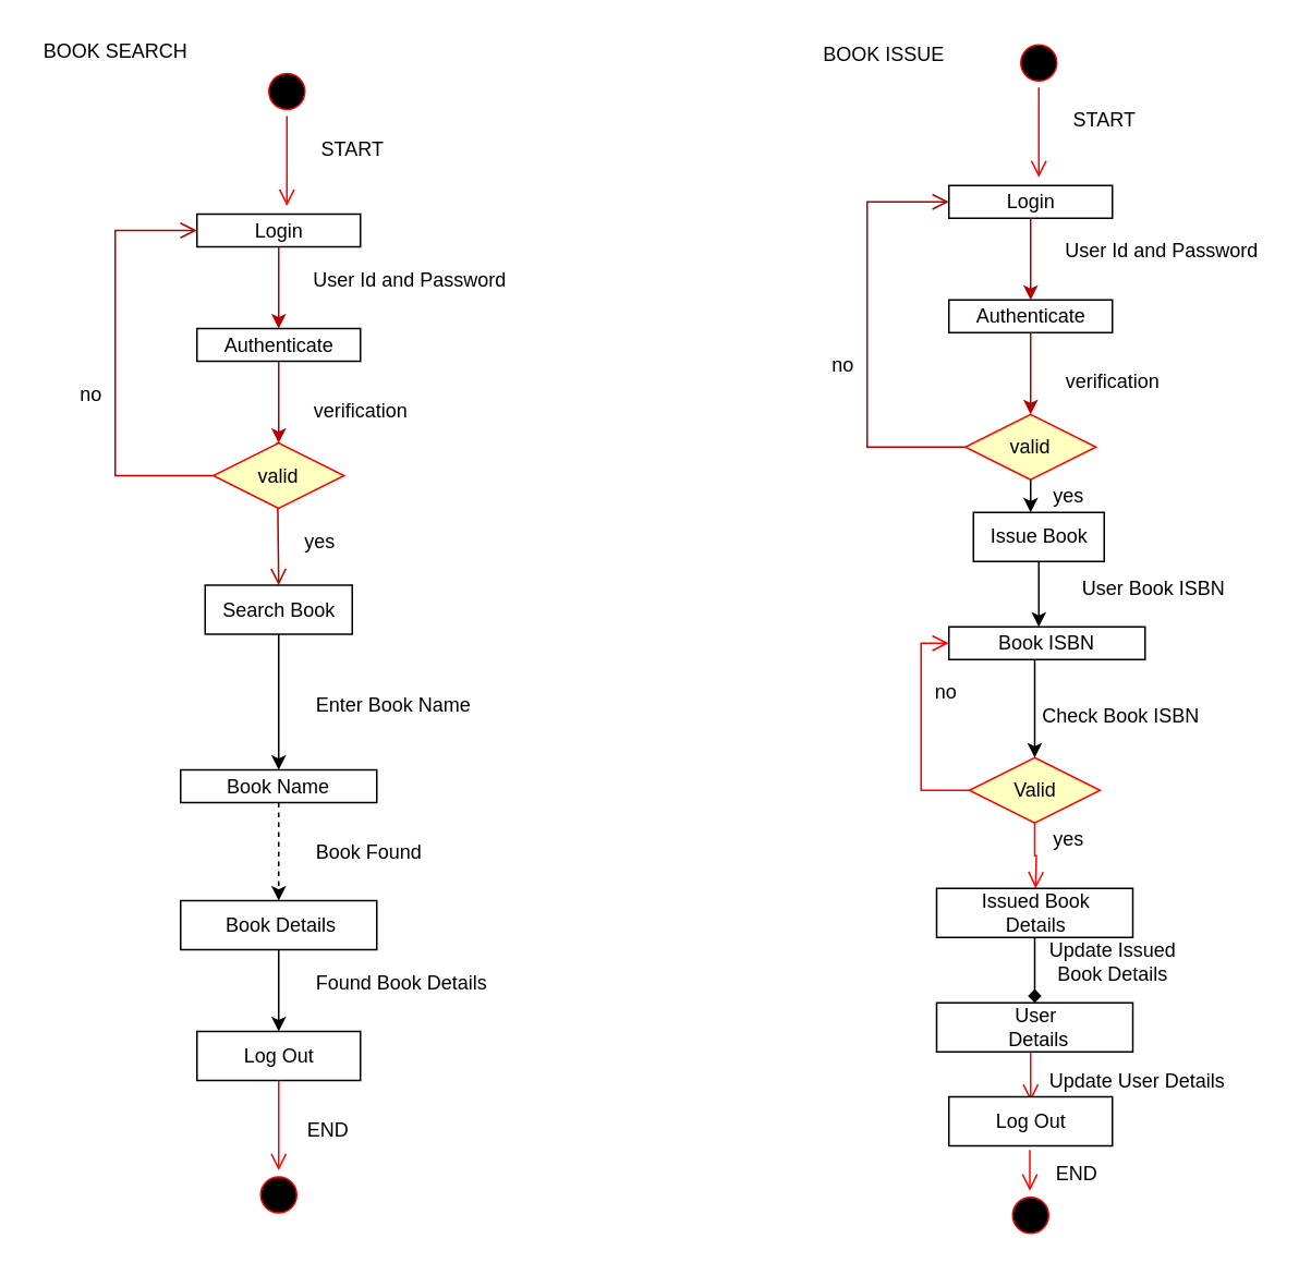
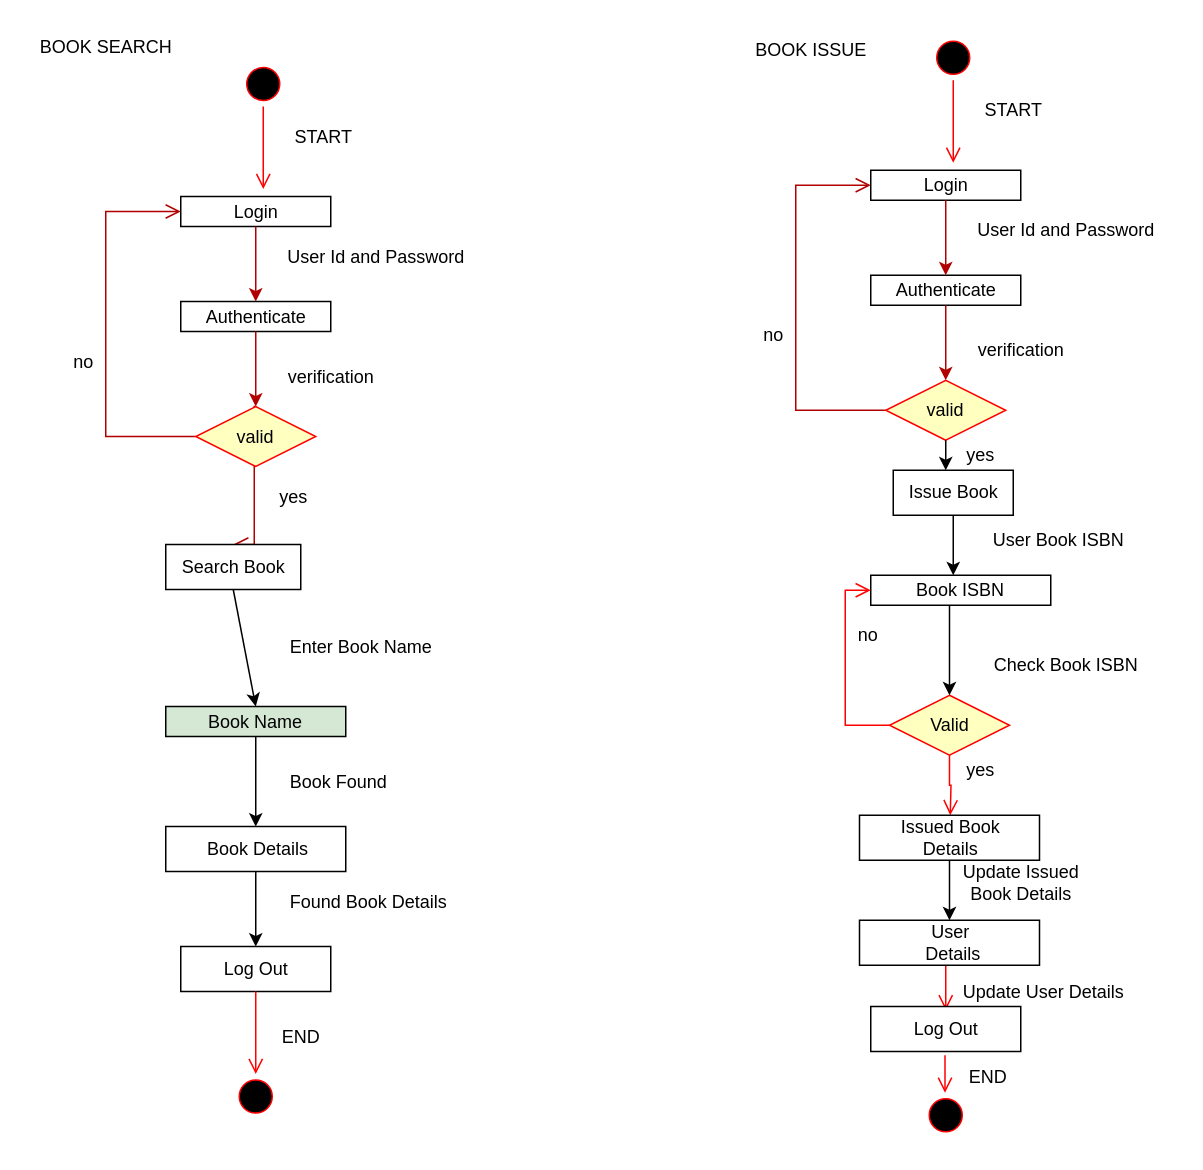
  <mxCell id="0" />
  <mxCell id="1" parent="0" />
  <mxCell id="2" value="" style="ellipse;html=1;shape=startState;fillColor=#000000;strokeColor=#ff0000;" parent="1" vertex="1"><mxGeometry x="620" y="23" width="30" height="30" as="geometry" /></mxCell>
  <mxCell id="3" value="Login" style="html=1;dashed=0;whitespace=wrap;" parent="1" vertex="1"><mxGeometry x="580" y="113" width="100" height="20" as="geometry" /></mxCell>
  <mxCell id="4" value="Authenticate" style="html=1;dashed=0;whitespace=wrap;" parent="1" vertex="1"><mxGeometry x="580" y="183" width="100" height="20" as="geometry" /></mxCell>
  <mxCell id="5" value="" style="endArrow=classic;html=1;rounded=0;exitX=0.5;exitY=1;exitDx=0;exitDy=0;fillColor=#e51400;strokeColor=#B20000;" parent="1" source="3" target="4" edge="1"><mxGeometry width="50" height="50" relative="1" as="geometry"><mxPoint x="800" y="203" as="sourcePoint" /><mxPoint x="850" y="153" as="targetPoint" /></mxGeometry></mxCell>
  <mxCell id="6" value="" style="edgeStyle=orthogonalEdgeStyle;html=1;align=left;verticalAlign=bottom;endArrow=open;endSize=8;strokeColor=#B20000;rounded=0;entryX=0;entryY=0.5;entryDx=0;entryDy=0;fillColor=#e51400;" parent="1" source="11" target="3" edge="1"><mxGeometry x="-1" relative="1" as="geometry"><mxPoint x="530" y="133" as="targetPoint" /><Array as="points"><mxPoint x="530" y="273" /><mxPoint x="530" y="123" /></Array></mxGeometry></mxCell>
  <mxCell id="7" value="" style="endArrow=classic;html=1;rounded=0;exitX=0.5;exitY=1;exitDx=0;exitDy=0;entryX=0.5;entryY=0;entryDx=0;entryDy=0;fillColor=#e51400;strokeColor=#B20000;" parent="1" source="4" target="11" edge="1"><mxGeometry width="50" height="50" relative="1" as="geometry"><mxPoint x="800" y="203" as="sourcePoint" /><mxPoint x="850" y="153" as="targetPoint" /></mxGeometry></mxCell>
  <mxCell id="8" value="no&lt;br&gt;" style="text;html=1;align=center;verticalAlign=middle;resizable=0;points=[];autosize=1;strokeColor=none;fillColor=none;" parent="1" vertex="1"><mxGeometry x="500" y="213" width="30" height="20" as="geometry" /></mxCell>
  <mxCell id="9" value="" style="edgeStyle=orthogonalEdgeStyle;html=1;verticalAlign=bottom;endArrow=open;endSize=8;strokeColor=#ff0000;rounded=0;" parent="1" edge="1"><mxGeometry relative="1" as="geometry"><mxPoint x="635" y="108" as="targetPoint" /><Array as="points"><mxPoint x="635" y="98" /></Array><mxPoint x="635" y="53" as="sourcePoint" /></mxGeometry></mxCell>
  <mxCell id="10" value="START" style="text;html=1;align=center;verticalAlign=middle;resizable=0;points=[];autosize=1;strokeColor=none;fillColor=none;" parent="1" vertex="1"><mxGeometry x="645" y="63" width="60" height="20" as="geometry" /></mxCell>
  <mxCell id="11" value="valid" style="rhombus;whiteSpace=wrap;html=1;fillColor=#ffffc0;strokeColor=#ff0000;direction=east;flipV=1;flipH=1;" parent="1" vertex="1"><mxGeometry x="590" y="253" width="80" height="40" as="geometry" /></mxCell>
  <mxCell id="12" value="" style="edgeStyle=orthogonalEdgeStyle;html=1;verticalAlign=bottom;endArrow=none;endSize=8;strokeColor=#B20000;rounded=0;exitX=0.045;exitY=0.3;exitDx=0;exitDy=0;exitPerimeter=0;entryX=0.5;entryY=0;entryDx=0;entryDy=0;fillColor=#e51400;" parent="1" target="11" edge="1"><mxGeometry relative="1" as="geometry"><mxPoint x="630" y="340" as="targetPoint" /><mxPoint x="630.975" y="253" as="sourcePoint" /><Array as="points" /></mxGeometry></mxCell>
  <mxCell id="13" value="User Id and Password" style="text;html=1;align=center;verticalAlign=middle;resizable=0;points=[];autosize=1;strokeColor=none;fillColor=none;" parent="1" vertex="1"><mxGeometry x="640" y="143" width="140" height="20" as="geometry" /></mxCell>
  <mxCell id="14" value="verification&lt;br&gt;" style="text;html=1;align=center;verticalAlign=middle;resizable=0;points=[];autosize=1;strokeColor=none;fillColor=none;" parent="1" vertex="1"><mxGeometry x="640" y="223" width="80" height="20" as="geometry" /></mxCell>
  <mxCell id="15" value="" style="edgeStyle=orthogonalEdgeStyle;html=1;verticalAlign=bottom;endArrow=open;endSize=8;strokeColor=#ff0000;rounded=0;exitX=0.5;exitY=1;exitDx=0;exitDy=0;" parent="1" edge="1"><mxGeometry relative="1" as="geometry"><mxPoint x="630" y="643" as="sourcePoint" /><mxPoint x="630" y="673" as="targetPoint" /></mxGeometry></mxCell>
  <mxCell id="16" value="Issue Book" style="html=1;dashed=0;whitespace=wrap;" parent="1" vertex="1"><mxGeometry x="595" y="313" width="80" height="30" as="geometry" /></mxCell>
  <mxCell id="17" value="Book ISBN" style="rounded=0;whiteSpace=wrap;html=1;" parent="1" vertex="1"><mxGeometry x="580" y="383" width="120" height="20" as="geometry" /></mxCell>
  <mxCell id="18" value="Valid" style="rhombus;whiteSpace=wrap;html=1;fillColor=#ffffc0;strokeColor=#ff0000;" parent="1" vertex="1"><mxGeometry x="592.5" y="463" width="80" height="40" as="geometry" /></mxCell>
  <mxCell id="19" value="" style="edgeStyle=orthogonalEdgeStyle;html=1;align=left;verticalAlign=bottom;endArrow=open;endSize=8;strokeColor=#ff0000;rounded=0;entryX=0;entryY=0.5;entryDx=0;entryDy=0;" parent="1" source="18" target="17" edge="1"><mxGeometry x="-1" relative="1" as="geometry"><mxPoint x="562.5" y="393" as="targetPoint" /><Array as="points"><mxPoint x="563" y="483" /><mxPoint x="563" y="393" /></Array></mxGeometry></mxCell>
  <mxCell id="20" value="" style="edgeStyle=orthogonalEdgeStyle;html=1;align=left;verticalAlign=top;endArrow=open;endSize=8;strokeColor=#ff0000;rounded=0;" parent="1" source="18" edge="1"><mxGeometry x="-1" relative="1" as="geometry"><mxPoint x="633" y="543" as="targetPoint" /></mxGeometry></mxCell>
  <mxCell id="21" value="no" style="text;html=1;align=center;verticalAlign=middle;resizable=0;points=[];autosize=1;strokeColor=none;fillColor=none;" parent="1" vertex="1"><mxGeometry x="562.5" y="413" width="30" height="20" as="geometry" /></mxCell>
  <mxCell id="22" value="&amp;nbsp;Issued Book&amp;nbsp;&lt;br&gt;Details" style="html=1;dashed=0;whitespace=wrap;" parent="1" vertex="1"><mxGeometry x="572.5" y="543" width="120" height="30" as="geometry" /></mxCell>
  <mxCell id="23" value="User&lt;br&gt;&amp;nbsp;Details" style="html=1;dashed=0;whitespace=wrap;" parent="1" vertex="1"><mxGeometry x="572.5" y="613" width="120" height="30" as="geometry" /></mxCell>
- <mxCell id="24" value="" style="endArrow=diamond;html=1;rounded=0;exitX=0.5;exitY=1;exitDx=0;exitDy=0;entryX=0.5;entryY=0;entryDx=0;entryDy=0;" parent="1" source="22" target="23" edge="1"><mxGeometry width="50" height="50" relative="1" as="geometry"><mxPoint x="682.5" y="393" as="sourcePoint" /><mxPoint x="732.5" y="343" as="targetPoint" /><Array as="points" /></mxGeometry></mxCell>
+ <mxCell id="24" value="" style="endArrow=classic;html=1;rounded=0;exitX=0.5;exitY=1;exitDx=0;exitDy=0;entryX=0.5;entryY=0;entryDx=0;entryDy=0;" parent="1" source="22" target="23" edge="1"><mxGeometry width="50" height="50" relative="1" as="geometry"><mxPoint x="682.5" y="393" as="sourcePoint" /><mxPoint x="732.5" y="343" as="targetPoint" /><Array as="points" /></mxGeometry></mxCell>
  <mxCell id="25" value="yes" style="text;html=1;align=center;verticalAlign=middle;resizable=0;points=[];autosize=1;strokeColor=none;fillColor=none;" parent="1" vertex="1"><mxGeometry x="637.5" y="503" width="30" height="20" as="geometry" /></mxCell>
  <mxCell id="26" value="" style="endArrow=classic;html=1;rounded=0;entryX=0.5;entryY=0;entryDx=0;entryDy=0;" parent="1" target="18" edge="1"><mxGeometry width="50" height="50" relative="1" as="geometry"><mxPoint x="632.5" y="403" as="sourcePoint" /><mxPoint x="632.5" y="423" as="targetPoint" /></mxGeometry></mxCell>
  <mxCell id="27" value="" style="endArrow=classic;html=1;rounded=0;exitX=0.5;exitY=1;exitDx=0;exitDy=0;" parent="1" source="16" edge="1"><mxGeometry width="50" height="50" relative="1" as="geometry"><mxPoint x="630" y="353" as="sourcePoint" /><mxPoint x="635" y="383" as="targetPoint" /></mxGeometry></mxCell>
  <mxCell id="28" value="" style="endArrow=classic;html=1;rounded=0;exitX=0.5;exitY=1;exitDx=0;exitDy=0;" parent="1" source="11" edge="1"><mxGeometry width="50" height="50" relative="1" as="geometry"><mxPoint x="420" y="363" as="sourcePoint" /><mxPoint x="630" y="313" as="targetPoint" /></mxGeometry></mxCell>
  <mxCell id="29" value="yes" style="text;html=1;align=center;verticalAlign=middle;resizable=0;points=[];autosize=1;strokeColor=none;fillColor=none;" parent="1" vertex="1"><mxGeometry x="637.5" y="293" width="30" height="20" as="geometry" /></mxCell>
  <mxCell id="30" value="User Book ISBN" style="text;html=1;align=center;verticalAlign=middle;resizable=0;points=[];autosize=1;strokeColor=none;fillColor=none;" parent="1" vertex="1"><mxGeometry x="650" y="350" width="110" height="20" as="geometry" /></mxCell>
- <mxCell id="31" value="Check Book ISBN" style="text;html=1;align=center;verticalAlign=middle;resizable=0;points=[];autosize=1;strokeColor=none;fillColor=none;" parent="1" vertex="1"><mxGeometry x="625" y="428" width="120" height="20" as="geometry" /></mxCell>
+ <mxCell id="31" value="Check Book ISBN" style="text;html=1;align=center;verticalAlign=middle;resizable=0;points=[];autosize=1;strokeColor=none;fillColor=none;" parent="1" vertex="1"><mxGeometry x="650" y="433" width="120" height="20" as="geometry" /></mxCell>
  <mxCell id="32" value="Log Out" style="html=1;dashed=0;whitespace=wrap;" parent="1" vertex="1"><mxGeometry x="580" y="670.5" width="100" height="30" as="geometry" /></mxCell>
  <mxCell id="33" value="" style="ellipse;html=1;shape=startState;fillColor=#000000;strokeColor=#ff0000;" parent="1" vertex="1"><mxGeometry x="615" y="728" width="30" height="30" as="geometry" /></mxCell>
  <mxCell id="34" value="END" style="text;html=1;align=center;verticalAlign=middle;resizable=0;points=[];autosize=1;strokeColor=none;fillColor=none;" parent="1" vertex="1"><mxGeometry x="637.5" y="708" width="40" height="20" as="geometry" /></mxCell>
  <mxCell id="35" value="" style="edgeStyle=orthogonalEdgeStyle;html=1;verticalAlign=bottom;endArrow=open;endSize=8;strokeColor=#ff0000;rounded=0;entryX=0.5;entryY=0;entryDx=0;entryDy=0;" parent="1" edge="1"><mxGeometry relative="1" as="geometry"><mxPoint x="629.5" y="703" as="sourcePoint" /><mxPoint x="629.5" y="728" as="targetPoint" /></mxGeometry></mxCell>
  <mxCell id="36" value="Update Issued &lt;br&gt;Book Details" style="text;html=1;align=center;verticalAlign=middle;resizable=0;points=[];autosize=1;strokeColor=none;fillColor=none;" vertex="1" parent="1"><mxGeometry x="635" y="573" width="90" height="30" as="geometry" /></mxCell>
  <mxCell id="37" value="Update User Details" style="text;html=1;align=center;verticalAlign=middle;resizable=0;points=[];autosize=1;strokeColor=none;fillColor=none;" vertex="1" parent="1"><mxGeometry x="635" y="650.5" width="120" height="20" as="geometry" /></mxCell>
  <mxCell id="38" value="" style="edgeStyle=orthogonalEdgeStyle;html=1;verticalAlign=bottom;endArrow=open;endSize=8;strokeColor=#B20000;rounded=0;exitX=0.5;exitY=1;exitDx=0;exitDy=0;entryX=0.5;entryY=0;entryDx=0;entryDy=0;fillColor=#e51400;startArrow=none;" edge="1" parent="1" source="57" target="39"><mxGeometry relative="1" as="geometry"><mxPoint x="195" y="357.5" as="targetPoint" /><mxPoint x="170.975" y="270.5" as="sourcePoint" /><Array as="points"><mxPoint x="170" y="270.5" /><mxPoint x="169" y="270.5" /></Array></mxGeometry></mxCell>
- <mxCell id="39" value="Search Book" style="html=1;dashed=0;whitespace=wrap;" vertex="1" parent="1"><mxGeometry x="125" y="357.5" width="90" height="30" as="geometry" /></mxCell>
+ <mxCell id="39" value="Search Book" style="html=1;dashed=0;whitespace=wrap;" vertex="1" parent="1"><mxGeometry x="110" y="362.5" width="90" height="30" as="geometry" /></mxCell>
  <mxCell id="40" value="Login" style="html=1;dashed=0;whitespace=wrap;" vertex="1" parent="1"><mxGeometry x="120" y="130.5" width="100" height="20" as="geometry" /></mxCell>
  <mxCell id="41" value="Authenticate" style="html=1;dashed=0;whitespace=wrap;" vertex="1" parent="1"><mxGeometry x="120" y="200.5" width="100" height="20" as="geometry" /></mxCell>
  <mxCell id="42" value="" style="endArrow=classic;html=1;rounded=0;exitX=0.5;exitY=1;exitDx=0;exitDy=0;fillColor=#e51400;strokeColor=#B20000;" edge="1" parent="1" source="40" target="41"><mxGeometry width="50" height="50" relative="1" as="geometry"><mxPoint x="340" y="220.5" as="sourcePoint" /><mxPoint x="390" y="170.5" as="targetPoint" /></mxGeometry></mxCell>
  <mxCell id="43" value="" style="edgeStyle=orthogonalEdgeStyle;html=1;align=left;verticalAlign=bottom;endArrow=open;endSize=8;strokeColor=#B20000;rounded=0;entryX=0;entryY=0.5;entryDx=0;entryDy=0;fillColor=#e51400;" edge="1" parent="1" source="57" target="40"><mxGeometry x="-1" relative="1" as="geometry"><mxPoint x="70" y="150.5" as="targetPoint" /><Array as="points"><mxPoint x="70" y="290.5" /><mxPoint x="70" y="140.5" /></Array></mxGeometry></mxCell>
  <mxCell id="44" value="" style="endArrow=classic;html=1;rounded=0;exitX=0.5;exitY=1;exitDx=0;exitDy=0;entryX=0.5;entryY=0;entryDx=0;entryDy=0;fillColor=#e51400;strokeColor=#B20000;" edge="1" parent="1" source="41" target="57"><mxGeometry width="50" height="50" relative="1" as="geometry"><mxPoint x="340" y="220.5" as="sourcePoint" /><mxPoint x="390" y="170.5" as="targetPoint" /></mxGeometry></mxCell>
  <mxCell id="45" value="no&lt;br&gt;" style="text;html=1;align=center;verticalAlign=middle;resizable=0;points=[];autosize=1;strokeColor=none;fillColor=none;" vertex="1" parent="1"><mxGeometry x="40" y="230.5" width="30" height="20" as="geometry" /></mxCell>
- <mxCell id="46" value="Book Name" style="rounded=0;whiteSpace=wrap;html=1;" vertex="1" parent="1"><mxGeometry x="110" y="470.5" width="120" height="20" as="geometry" /></mxCell>
+ <mxCell id="46" value="Book Name" style="rounded=0;whiteSpace=wrap;html=1;fillColor=#d5e8d4;" vertex="1" parent="1"><mxGeometry x="110" y="470.5" width="120" height="20" as="geometry" /></mxCell>
  <mxCell id="47" value="&amp;nbsp;Book Details" style="rounded=0;whiteSpace=wrap;html=1;" vertex="1" parent="1"><mxGeometry x="110" y="550.5" width="120" height="30" as="geometry" /></mxCell>
- <mxCell id="48" value="" style="endArrow=classic;html=1;rounded=0;exitX=0.5;exitY=1;exitDx=0;exitDy=0;dashed=1;" edge="1" parent="1" source="46" target="47"><mxGeometry width="50" height="50" relative="1" as="geometry"><mxPoint x="360" y="317.5" as="sourcePoint" /><mxPoint x="410" y="267.5" as="targetPoint" /></mxGeometry></mxCell>
+ <mxCell id="48" value="" style="endArrow=classic;html=1;rounded=0;exitX=0.5;exitY=1;exitDx=0;exitDy=0;" edge="1" parent="1" source="46" target="47"><mxGeometry width="50" height="50" relative="1" as="geometry"><mxPoint x="360" y="317.5" as="sourcePoint" /><mxPoint x="410" y="267.5" as="targetPoint" /></mxGeometry></mxCell>
  <mxCell id="49" value="" style="endArrow=classic;html=1;rounded=0;exitX=0.5;exitY=1;exitDx=0;exitDy=0;entryX=0.5;entryY=0;entryDx=0;entryDy=0;" edge="1" parent="1" source="39" target="46"><mxGeometry width="50" height="50" relative="1" as="geometry"><mxPoint x="350" y="357.5" as="sourcePoint" /><mxPoint x="400" y="307.5" as="targetPoint" /></mxGeometry></mxCell>
  <mxCell id="50" value="" style="endArrow=classic;html=1;rounded=0;entryX=0.5;entryY=0;entryDx=0;entryDy=0;exitX=0.5;exitY=1;exitDx=0;exitDy=0;" edge="1" parent="1" source="47" target="65"><mxGeometry width="50" height="50" relative="1" as="geometry"><mxPoint x="20" y="607.5" as="sourcePoint" /><mxPoint x="175.51" y="699.5" as="targetPoint" /></mxGeometry></mxCell>
  <mxCell id="51" value="" style="ellipse;html=1;shape=startState;fillColor=#000000;strokeColor=#ff0000;" vertex="1" parent="1"><mxGeometry x="160" y="40.5" width="30" height="30" as="geometry" /></mxCell>
  <mxCell id="52" value="" style="edgeStyle=orthogonalEdgeStyle;html=1;verticalAlign=bottom;endArrow=open;endSize=8;strokeColor=#ff0000;rounded=0;" edge="1" parent="1" source="51"><mxGeometry relative="1" as="geometry"><mxPoint x="175" y="125.5" as="targetPoint" /><Array as="points"><mxPoint x="175" y="115.5" /></Array></mxGeometry></mxCell>
  <mxCell id="53" value="START" style="text;html=1;align=center;verticalAlign=middle;resizable=0;points=[];autosize=1;strokeColor=none;fillColor=none;" vertex="1" parent="1"><mxGeometry x="185" y="80.5" width="60" height="20" as="geometry" /></mxCell>
  <mxCell id="54" value="" style="group" vertex="1" connectable="0" parent="1"><mxGeometry x="120" y="660.5" width="100" height="85" as="geometry" /></mxCell>
  <mxCell id="55" value="" style="ellipse;html=1;shape=startState;fillColor=#000000;strokeColor=#ff0000;" vertex="1" parent="54"><mxGeometry x="35" y="55" width="30" height="30" as="geometry" /></mxCell>
  <mxCell id="56" value="END" style="text;html=1;align=center;verticalAlign=middle;resizable=0;points=[];autosize=1;strokeColor=none;fillColor=none;" vertex="1" parent="54"><mxGeometry x="60" y="20" width="40" height="20" as="geometry" /></mxCell>
  <mxCell id="57" value="valid" style="rhombus;whiteSpace=wrap;html=1;fillColor=#ffffc0;strokeColor=#ff0000;direction=east;flipV=1;flipH=1;" vertex="1" parent="1"><mxGeometry x="130" y="270.5" width="80" height="40" as="geometry" /></mxCell>
  <mxCell id="58" value="" style="edgeStyle=orthogonalEdgeStyle;html=1;verticalAlign=bottom;endArrow=none;endSize=8;strokeColor=#B20000;rounded=0;exitX=0.045;exitY=0.3;exitDx=0;exitDy=0;exitPerimeter=0;entryX=0.5;entryY=0;entryDx=0;entryDy=0;fillColor=#e51400;" edge="1" parent="1" target="57"><mxGeometry relative="1" as="geometry"><mxPoint x="170" y="357.5" as="targetPoint" /><mxPoint x="170.975" y="270.5" as="sourcePoint" /><Array as="points" /></mxGeometry></mxCell>
  <mxCell id="59" value="yes" style="text;html=1;align=center;verticalAlign=middle;resizable=0;points=[];autosize=1;strokeColor=none;fillColor=none;" vertex="1" parent="1"><mxGeometry x="180" y="320.5" width="30" height="20" as="geometry" /></mxCell>
  <mxCell id="60" value="User Id and Password" style="text;html=1;align=center;verticalAlign=middle;resizable=0;points=[];autosize=1;strokeColor=none;fillColor=none;" vertex="1" parent="1"><mxGeometry x="180" y="160.5" width="140" height="20" as="geometry" /></mxCell>
  <mxCell id="61" value="verification&lt;br&gt;" style="text;html=1;align=center;verticalAlign=middle;resizable=0;points=[];autosize=1;strokeColor=none;fillColor=none;" vertex="1" parent="1"><mxGeometry x="180" y="240.5" width="80" height="20" as="geometry" /></mxCell>
  <mxCell id="62" value="Enter Book Name" style="text;html=1;align=center;verticalAlign=middle;resizable=0;points=[];autosize=1;strokeColor=none;fillColor=none;" vertex="1" parent="1"><mxGeometry x="180" y="420.5" width="120" height="20" as="geometry" /></mxCell>
  <mxCell id="63" value="Book Found" style="text;html=1;align=center;verticalAlign=middle;resizable=0;points=[];autosize=1;strokeColor=none;fillColor=none;" vertex="1" parent="1"><mxGeometry x="180" y="510.5" width="90" height="20" as="geometry" /></mxCell>
  <mxCell id="64" value="Found Book Details" style="text;html=1;align=center;verticalAlign=middle;resizable=0;points=[];autosize=1;strokeColor=none;fillColor=none;" vertex="1" parent="1"><mxGeometry x="180" y="590.5" width="130" height="20" as="geometry" /></mxCell>
  <mxCell id="65" value="Log Out" style="html=1;dashed=0;whitespace=wrap;" vertex="1" parent="1"><mxGeometry x="120" y="630.5" width="100" height="30" as="geometry" /></mxCell>
  <mxCell id="66" value="" style="edgeStyle=orthogonalEdgeStyle;html=1;verticalAlign=bottom;endArrow=open;endSize=8;strokeColor=#ff0000;rounded=0;exitX=0.5;exitY=1;exitDx=0;exitDy=0;entryX=0.5;entryY=0;entryDx=0;entryDy=0;" edge="1" parent="1" source="65" target="55"><mxGeometry relative="1" as="geometry"><mxPoint x="150" y="800.5" as="sourcePoint" /></mxGeometry></mxCell>
  <mxCell id="67" value="BOOK SEARCH" style="text;html=1;align=center;verticalAlign=middle;resizable=0;points=[];autosize=1;strokeColor=none;fillColor=none;" vertex="1" parent="1"><mxGeometry x="20" y="20.5" width="100" height="20" as="geometry" /></mxCell>
  <mxCell id="68" value="BOOK ISSUE" style="text;html=1;align=center;verticalAlign=middle;resizable=0;points=[];autosize=1;strokeColor=none;fillColor=none;" vertex="1" parent="1"><mxGeometry x="495" y="23" width="90" height="20" as="geometry" /></mxCell>
